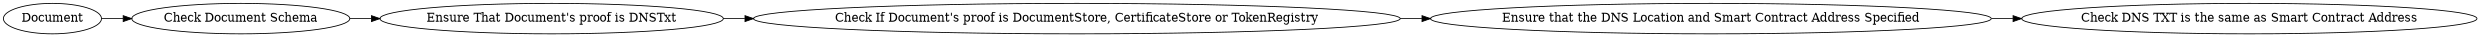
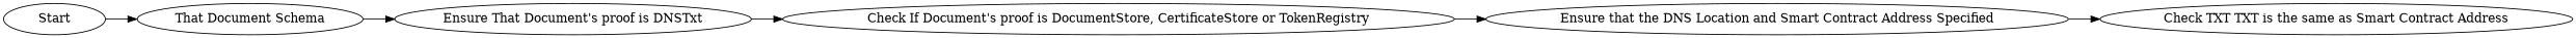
  digraph {
    rankdir=LR
-   n1 [label=Document]
-   n2 [label="Check Document Schema"]
+   n1 [label=Start]
+   n2 [label="That Document Schema"]
    n3 [label="Ensure That Document's proof is DNSTxt"]
    n4 [label="Check If Document's proof is DocumentStore, CertificateStore or TokenRegistry"]
    n5 [label="Ensure that the DNS Location and Smart Contract Address Specified"]
-   n6 [label="Check DNS TXT is the same as Smart Contract Address"]
+   n6 [label="Check TXT TXT is the same as Smart Contract Address"]
    subgraph sub_1 {
      label=DnsTxtIdentityProof
      n1
      n2
      n3
      n4
      n5
      n6
    }
    n1 -> n2
    n2 -> n3
    n3 -> n4
    n4 -> n5
    n5 -> n6
  }
